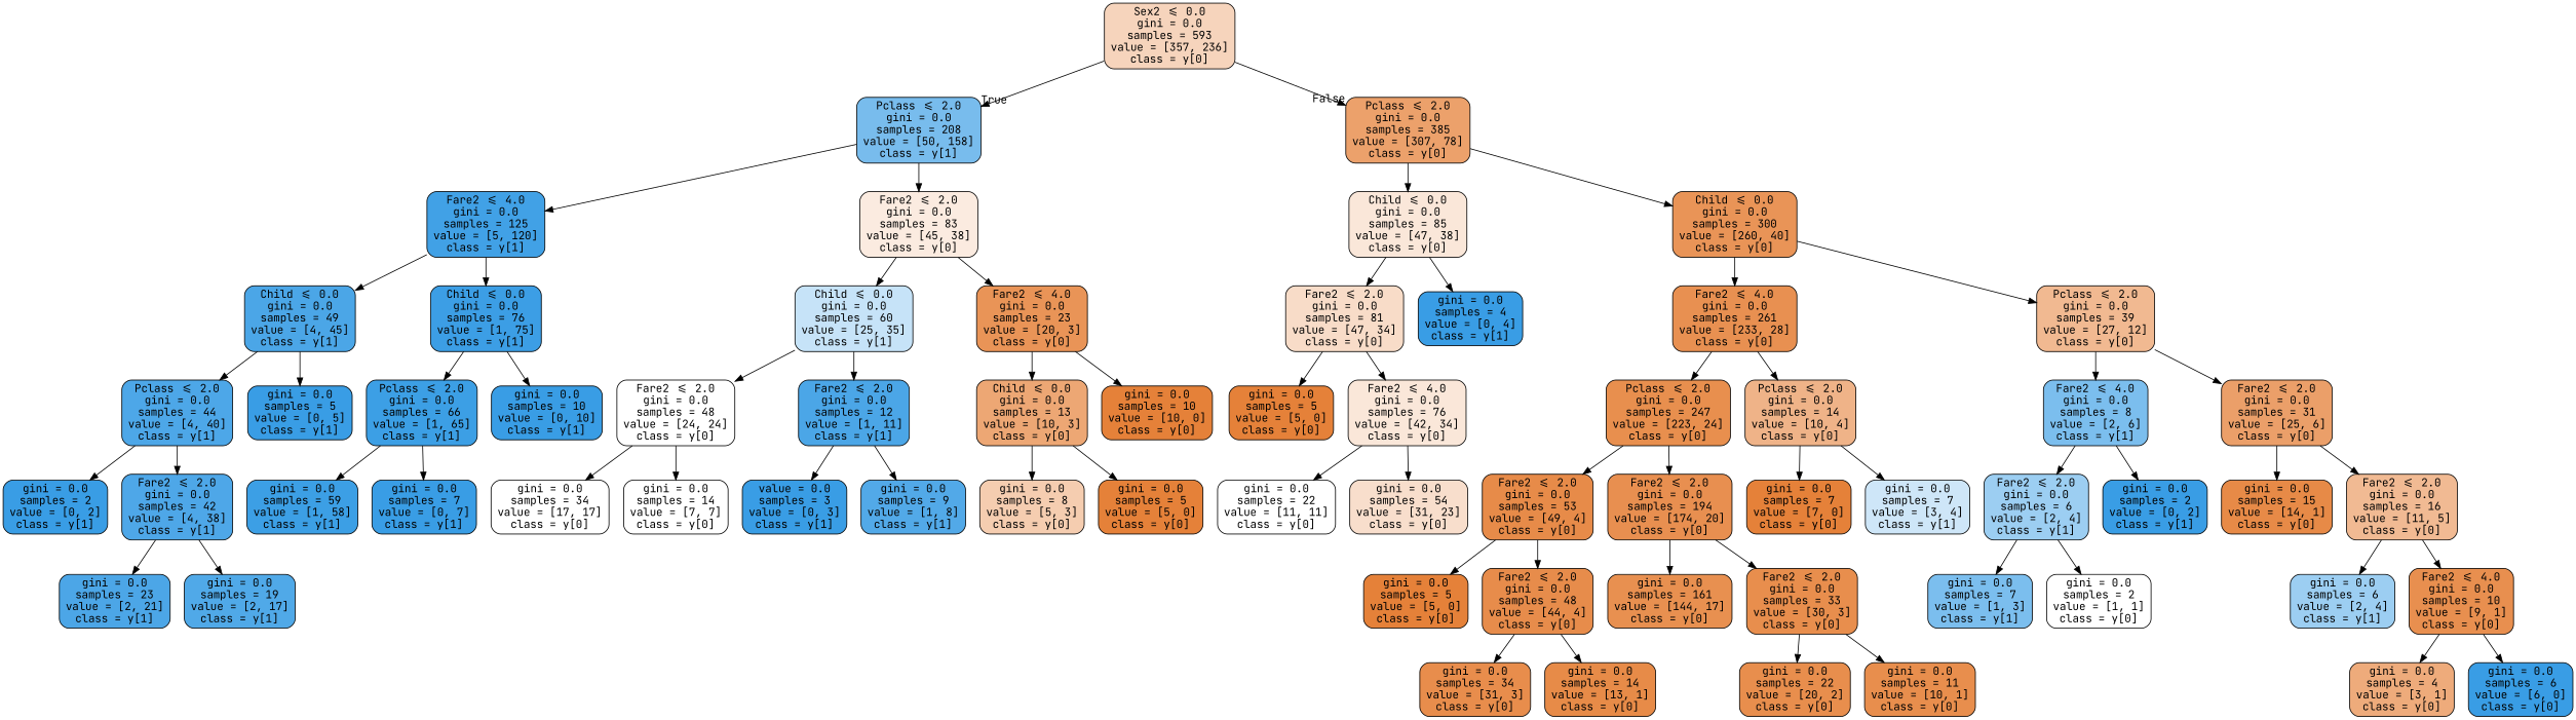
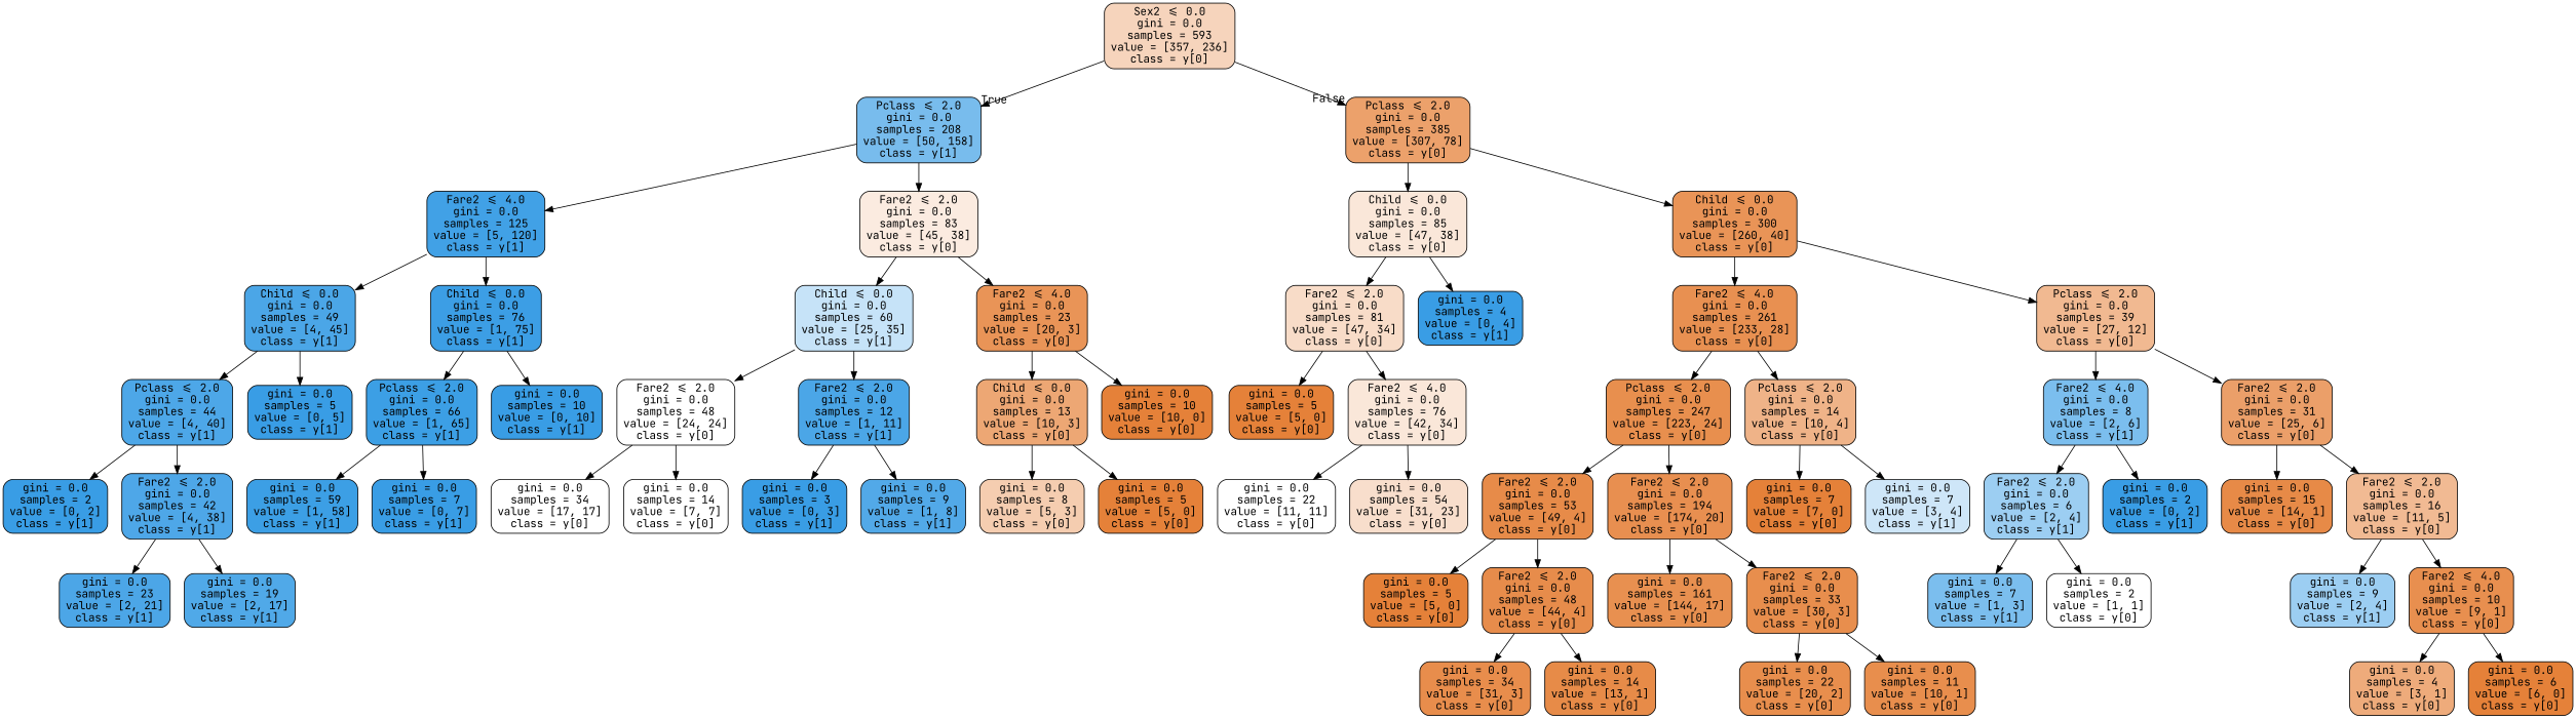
  digraph {
    fontname="JetBrains Mono"
    node [color=black fillcolor="#399de5" fontname="JetBrains Mono" shape=box style="filled, rounded"]
    edge [fontname="JetBrains Mono"]
    n1 [fillcolor="#f6d4bc" label="Sex2 <= 0.0\ngini = 0.0\nsamples = 593\nvalue = [357, 236]\nclass = y[0]"]
    n2 [fillcolor="#78bced" label="Pclass <= 2.0\ngini = 0.0\nsamples = 208\nvalue = [50, 158]\nclass = y[1]"]
    n3 [fillcolor="#eca16b" label="Pclass <= 2.0\ngini = 0.0\nsamples = 385\nvalue = [307, 78]\nclass = y[0]"]
    n4 [fillcolor="#41a1e6" label="Fare2 <= 4.0\ngini = 0.0\nsamples = 125\nvalue = [5, 120]\nclass = y[1]"]
    n5 [fillcolor="#fbebe0" label="Fare2 <= 2.0\ngini = 0.0\nsamples = 83\nvalue = [45, 38]\nclass = y[0]"]
    n6 [fillcolor="#fae7d9" label="Child <= 0.0\ngini = 0.0\nsamples = 85\nvalue = [47, 38]\nclass = y[0]"]
    n7 [fillcolor="#e99457" label="Child <= 0.0\ngini = 0.0\nsamples = 300\nvalue = [260, 40]\nclass = y[0]"]
    n8 [fillcolor="#4ba6e7" label="Child <= 0.0\ngini = 0.0\nsamples = 49\nvalue = [4, 45]\nclass = y[1]"]
    n9 [fillcolor="#3c9ee5" label="Child <= 0.0\ngini = 0.0\nsamples = 76\nvalue = [1, 75]\nclass = y[1]"]
    n10 [fillcolor="#c6e3f8" label="Child <= 0.0\ngini = 0.0\nsamples = 60\nvalue = [25, 35]\nclass = y[1]"]
    n11 [fillcolor="#e99457" label="Fare2 <= 4.0\ngini = 0.0\nsamples = 23\nvalue = [20, 3]\nclass = y[0]"]
    n12 [fillcolor="#4da7e8" label="Pclass <= 2.0\ngini = 0.0\nsamples = 44\nvalue = [4, 40]\nclass = y[1]"]
    n13 [label="gini = 0.0\nsamples = 5\nvalue = [0, 5]\nclass = y[1]"]
    n14 [fillcolor="#3c9fe5" label="Pclass <= 2.0\ngini = 0.0\nsamples = 66\nvalue = [1, 65]\nclass = y[1]"]
    n15 [label="gini = 0.0\nsamples = 10\nvalue = [0, 10]\nclass = y[1]"]
    n16 [label="gini = 0.0\nsamples = 2\nvalue = [0, 2]\nclass = y[1]"]
    n17 [fillcolor="#4ea7e8" label="Fare2 <= 2.0\ngini = 0.0\nsamples = 42\nvalue = [4, 38]\nclass = y[1]"]
    n18 [fillcolor="#4ca6e7" label="gini = 0.0\nsamples = 23\nvalue = [2, 21]\nclass = y[1]"]
    n19 [fillcolor="#50a9e8" label="gini = 0.0\nsamples = 19\nvalue = [2, 17]\nclass = y[1]"]
    n20 [fillcolor="#3c9fe5" label="gini = 0.0\nsamples = 59\nvalue = [1, 58]\nclass = y[1]"]
    n21 [label="gini = 0.0\nsamples = 7\nvalue = [0, 7]\nclass = y[1]"]
    n22 [fillcolor="#ffffff" label="Fare2 <= 2.0\ngini = 0.0\nsamples = 48\nvalue = [24, 24]\nclass = y[0]"]
    n23 [fillcolor="#4ba6e7" label="Fare2 <= 2.0\ngini = 0.0\nsamples = 12\nvalue = [1, 11]\nclass = y[1]"]
    n24 [fillcolor="#eda774" label="Child <= 0.0\ngini = 0.0\nsamples = 13\nvalue = [10, 3]\nclass = y[0]"]
    n25 [fillcolor="#e58139" label="gini = 0.0\nsamples = 10\nvalue = [10, 0]\nclass = y[0]"]
    n26 [fillcolor="#ffffff" label="gini = 0.0\nsamples = 34\nvalue = [17, 17]\nclass = y[0]"]
    n27 [fillcolor="#ffffff" label="gini = 0.0\nsamples = 14\nvalue = [7, 7]\nclass = y[0]"]
-   n28 [label="value = 0.0\nsamples = 3\nvalue = [0, 3]\nclass = y[1]"]
+   n28 [label="gini = 0.0\nsamples = 3\nvalue = [0, 3]\nclass = y[1]"]
    n29 [fillcolor="#52a9e8" label="gini = 0.0\nsamples = 9\nvalue = [1, 8]\nclass = y[1]"]
    n30 [fillcolor="#f5cdb0" label="gini = 0.0\nsamples = 8\nvalue = [5, 3]\nclass = y[0]"]
    n31 [fillcolor="#e58139" label="gini = 0.0\nsamples = 5\nvalue = [5, 0]\nclass = y[0]"]
    n32 [fillcolor="#f8dcc8" label="Fare2 <= 2.0\ngini = 0.0\nsamples = 81\nvalue = [47, 34]\nclass = y[0]"]
    n33 [label="gini = 0.0\nsamples = 4\nvalue = [0, 4]\nclass = y[1]"]
    n34 [fillcolor="#e89051" label="Fare2 <= 4.0\ngini = 0.0\nsamples = 261\nvalue = [233, 28]\nclass = y[0]"]
    n35 [fillcolor="#f1b991" label="Pclass <= 2.0\ngini = 0.0\nsamples = 39\nvalue = [27, 12]\nclass = y[0]"]
    n36 [fillcolor="#e58139" label="gini = 0.0\nsamples = 5\nvalue = [5, 0]\nclass = y[0]"]
    n37 [fillcolor="#fae7d9" label="Fare2 <= 4.0\ngini = 0.0\nsamples = 76\nvalue = [42, 34]\nclass = y[0]"]
    n38 [fillcolor="#ffffff" label="gini = 0.0\nsamples = 22\nvalue = [11, 11]\nclass = y[0]"]
    n39 [fillcolor="#f8decc" label="gini = 0.0\nsamples = 54\nvalue = [31, 23]\nclass = y[0]"]
    n40 [fillcolor="#e88f4e" label="Pclass <= 2.0\ngini = 0.0\nsamples = 247\nvalue = [223, 24]\nclass = y[0]"]
    n41 [fillcolor="#efb388" label="Pclass <= 2.0\ngini = 0.0\nsamples = 14\nvalue = [10, 4]\nclass = y[0]"]
    n42 [fillcolor="#7bbeee" label="Fare2 <= 4.0\ngini = 0.0\nsamples = 8\nvalue = [2, 6]\nclass = y[1]"]
    n43 [fillcolor="#eb9f69" label="Fare2 <= 2.0\ngini = 0.0\nsamples = 31\nvalue = [25, 6]\nclass = y[0]"]
    n44 [fillcolor="#e78b49" label="Fare2 <= 2.0\ngini = 0.0\nsamples = 53\nvalue = [49, 4]\nclass = y[0]"]
    n45 [fillcolor="#e88f50" label="Fare2 <= 2.0\ngini = 0.0\nsamples = 194\nvalue = [174, 20]\nclass = y[0]"]
    n46 [fillcolor="#e58139" label="gini = 0.0\nsamples = 7\nvalue = [7, 0]\nclass = y[0]"]
    n47 [fillcolor="#cee6f8" label="gini = 0.0\nsamples = 7\nvalue = [3, 4]\nclass = y[1]"]
    n48 [fillcolor="#e58139" label="gini = 0.0\nsamples = 5\nvalue = [5, 0]\nclass = y[0]"]
    n49 [fillcolor="#e78c4b" label="Fare2 <= 2.0\ngini = 0.0\nsamples = 48\nvalue = [44, 4]\nclass = y[0]"]
    n50 [fillcolor="#e89050" label="gini = 0.0\nsamples = 161\nvalue = [144, 17]\nclass = y[0]"]
    n51 [fillcolor="#e88e4d" label="Fare2 <= 2.0\ngini = 0.0\nsamples = 33\nvalue = [30, 3]\nclass = y[0]"]
    n52 [fillcolor="#e88d4c" label="gini = 0.0\nsamples = 34\nvalue = [31, 3]\nclass = y[0]"]
    n53 [fillcolor="#e78b48" label="gini = 0.0\nsamples = 14\nvalue = [13, 1]\nclass = y[0]"]
    n54 [fillcolor="#e88e4d" label="gini = 0.0\nsamples = 22\nvalue = [20, 2]\nclass = y[0]"]
    n55 [fillcolor="#e88e4d" label="gini = 0.0\nsamples = 11\nvalue = [10, 1]\nclass = y[0]"]
    n56 [fillcolor="#9ccef2" label="Fare2 <= 2.0\ngini = 0.0\nsamples = 6\nvalue = [2, 4]\nclass = y[1]"]
    n57 [label="gini = 0.0\nsamples = 2\nvalue = [0, 2]\nclass = y[1]"]
    n58 [fillcolor="#e78a47" label="gini = 0.0\nsamples = 15\nvalue = [14, 1]\nclass = y[0]"]
    n59 [fillcolor="#f1ba93" label="Fare2 <= 2.0\ngini = 0.0\nsamples = 16\nvalue = [11, 5]\nclass = y[0]"]
    n60 [fillcolor="#7bbeee" label="gini = 0.0\nsamples = 7\nvalue = [1, 3]\nclass = y[1]"]
    n61 [fillcolor="#ffffff" label="gini = 0.0\nsamples = 2\nvalue = [1, 1]\nclass = y[0]"]
-   n62 [fillcolor="#9ccef2" label="gini = 0.0\nsamples = 6\nvalue = [2, 4]\nclass = y[1]"]
+   n62 [fillcolor="#9ccef2" label="gini = 0.0\nsamples = 9\nvalue = [2, 4]\nclass = y[1]"]
    n63 [fillcolor="#e88f4f" label="Fare2 <= 4.0\ngini = 0.0\nsamples = 10\nvalue = [9, 1]\nclass = y[0]"]
    n64 [fillcolor="#eeab7b" label="gini = 0.0\nsamples = 4\nvalue = [3, 1]\nclass = y[0]"]
-   n65 [label="gini = 0.0\nsamples = 6\nvalue = [6, 0]\nclass = y[0]"]
+   n65 [fillcolor="#e58139" label="gini = 0.0\nsamples = 6\nvalue = [6, 0]\nclass = y[0]"]
    n1 -> n2 [headlabel=True labelangle=45 labeldistance=2.5]
    n1 -> n3 [headlabel=False labelangle=-45 labeldistance=2.5]
    n2 -> n4
    n2 -> n5
    n3 -> n6
    n3 -> n7
    n4 -> n8
    n4 -> n9
    n5 -> n10
    n5 -> n11
    n6 -> n32
    n6 -> n33
    n7 -> n34
    n7 -> n35
    n8 -> n12
    n8 -> n13
    n9 -> n14
    n9 -> n15
    n10 -> n22
    n10 -> n23
    n11 -> n24
    n11 -> n25
    n12 -> n16
    n12 -> n17
    n14 -> n20
    n14 -> n21
    n17 -> n18
    n17 -> n19
    n22 -> n26
    n22 -> n27
    n23 -> n28
    n23 -> n29
    n24 -> n30
    n24 -> n31
    n32 -> n36
    n32 -> n37
    n34 -> n40
    n34 -> n41
    n35 -> n42
    n35 -> n43
    n37 -> n38
    n37 -> n39
    n40 -> n44
    n40 -> n45
    n41 -> n46
    n41 -> n47
    n42 -> n56
    n42 -> n57
    n43 -> n58
    n43 -> n59
    n44 -> n48
    n44 -> n49
    n45 -> n50
    n45 -> n51
    n49 -> n52
    n49 -> n53
    n51 -> n54
    n51 -> n55
    n56 -> n60
    n56 -> n61
    n59 -> n62
    n59 -> n63
    n63 -> n64
    n63 -> n65
  }
